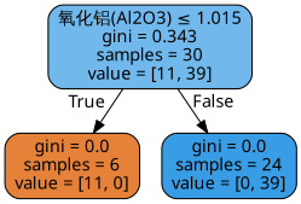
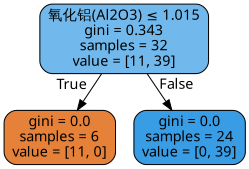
  digraph {
    node [color=black fontname=DengXian shape=box style="filled, rounded"]
    edge [fontname=DengXian labeldistance=2.5]
-   n1 [fillcolor="#71b9ec" label=<氧化铝(Al2O3) &le; 1.015<br/>gini = 0.343<br/>samples = 30<br/>value = [11, 39]>]
+   n1 [fillcolor="#71b9ec" label=<氧化铝(Al2O3) &le; 1.015<br/>gini = 0.343<br/>samples = 32<br/>value = [11, 39]>]
    n2 [fillcolor="#e58139" label=<gini = 0.0<br/>samples = 6<br/>value = [11, 0]>]
    n3 [fillcolor="#399de5" label=<gini = 0.0<br/>samples = 24<br/>value = [0, 39]>]
    n1 -> n2 [headlabel=True labelangle=45]
    n1 -> n3 [headlabel=False labelangle=-45]
  }
